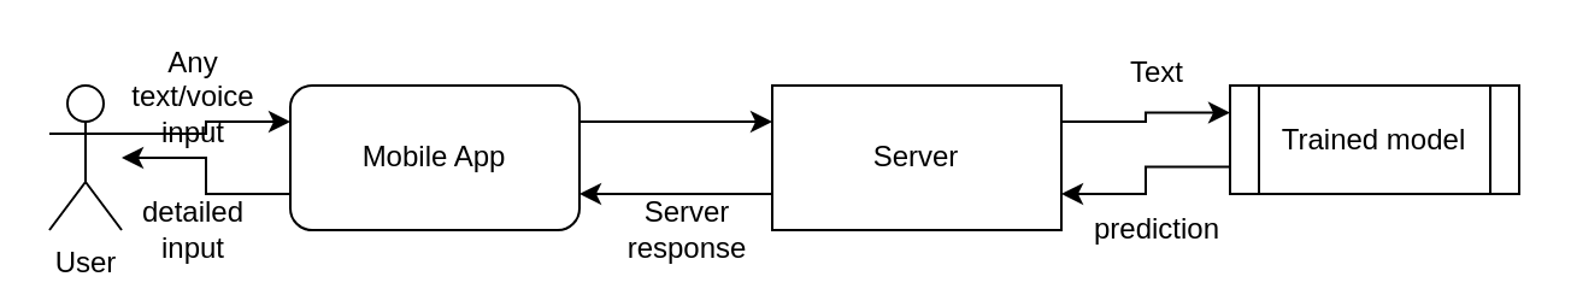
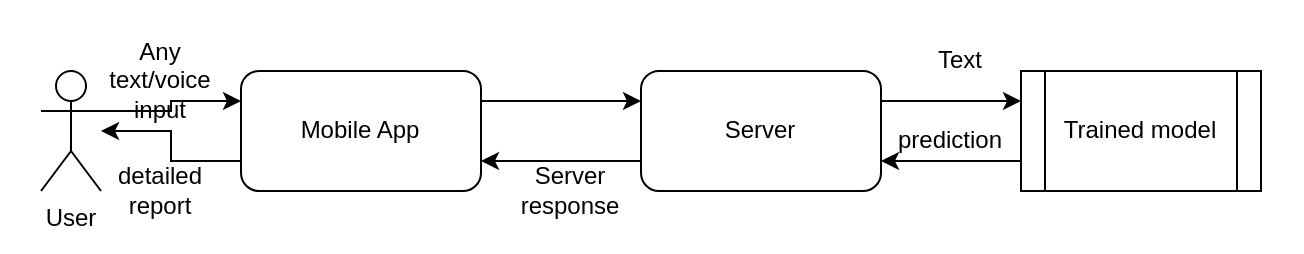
  <mxCell id="0" />
  <mxCell id="1" parent="0" />
  <mxCell id="2" style="edgeStyle=orthogonalEdgeStyle;rounded=0;orthogonalLoop=1;jettySize=auto;html=1;exitX=1;exitY=0.333;exitDx=0;exitDy=0;exitPerimeter=0;entryX=0;entryY=0.25;entryDx=0;entryDy=0;" edge="1" parent="1" source="3" target="6"><mxGeometry relative="1" as="geometry" /></mxCell>
  <mxCell id="3" value="User" style="shape=umlActor;verticalLabelPosition=bottom;verticalAlign=top;html=1;outlineConnect=0;" vertex="1" parent="1"><mxGeometry x="20" y="35" width="30" height="60" as="geometry" /></mxCell>
  <mxCell id="4" style="edgeStyle=orthogonalEdgeStyle;rounded=0;orthogonalLoop=1;jettySize=auto;html=1;exitX=1;exitY=0.25;exitDx=0;exitDy=0;entryX=0;entryY=0.25;entryDx=0;entryDy=0;" edge="1" parent="1" source="6" target="10"><mxGeometry relative="1" as="geometry" /></mxCell>
  <mxCell id="5" style="edgeStyle=orthogonalEdgeStyle;rounded=0;orthogonalLoop=1;jettySize=auto;html=1;exitX=0;exitY=0.75;exitDx=0;exitDy=0;" edge="1" parent="1" source="6" target="3"><mxGeometry relative="1" as="geometry" /></mxCell>
  <mxCell id="6" value="Mobile App" style="whiteSpace=wrap;html=1;rounded=1;" vertex="1" parent="1"><mxGeometry x="120" y="35" width="120" height="60" as="geometry" /></mxCell>
  <mxCell id="7" value="Any text/voice input" style="text;html=1;strokeColor=none;fillColor=none;align=center;verticalAlign=middle;whiteSpace=wrap;rounded=0;" vertex="1" parent="1"><mxGeometry x="60" y="30" width="40" height="20" as="geometry" /></mxCell>
  <mxCell id="8" style="edgeStyle=orthogonalEdgeStyle;rounded=0;orthogonalLoop=1;jettySize=auto;html=1;exitX=1;exitY=0.25;exitDx=0;exitDy=0;entryX=0;entryY=0.25;entryDx=0;entryDy=0;" edge="1" parent="1" source="10" target="12"><mxGeometry relative="1" as="geometry" /></mxCell>
  <mxCell id="9" style="edgeStyle=orthogonalEdgeStyle;rounded=0;orthogonalLoop=1;jettySize=auto;html=1;exitX=0;exitY=0.75;exitDx=0;exitDy=0;entryX=1;entryY=0.75;entryDx=0;entryDy=0;" edge="1" parent="1" source="10" target="6"><mxGeometry relative="1" as="geometry" /></mxCell>
- <mxCell id="10" value="Server" style="rounded=0;whiteSpace=wrap;html=1;" vertex="1" parent="1"><mxGeometry x="320" y="35" width="120" height="60" as="geometry" /></mxCell>
+ <mxCell id="10" value="Server" style="whiteSpace=wrap;html=1;rounded=1;" vertex="1" parent="1"><mxGeometry x="320" y="35" width="120" height="60" as="geometry" /></mxCell>
  <mxCell id="11" style="edgeStyle=orthogonalEdgeStyle;rounded=0;orthogonalLoop=1;jettySize=auto;html=1;exitX=0;exitY=0.75;exitDx=0;exitDy=0;entryX=1;entryY=0.75;entryDx=0;entryDy=0;" edge="1" parent="1" source="12" target="10"><mxGeometry relative="1" as="geometry" /></mxCell>
- <mxCell id="12" value="Trained model" style="shape=process;whiteSpace=wrap;html=1;backgroundOutline=1;" vertex="1" parent="1"><mxGeometry x="510" y="35" width="120" height="45" as="geometry" /></mxCell>
+ <mxCell id="12" value="Trained model" style="shape=process;whiteSpace=wrap;html=1;backgroundOutline=1;" vertex="1" parent="1"><mxGeometry x="510" y="35" width="120" height="60" as="geometry" /></mxCell>
  <mxCell id="13" value="Server response" style="text;html=1;strokeColor=none;fillColor=none;align=center;verticalAlign=middle;whiteSpace=wrap;rounded=0;" vertex="1" parent="1"><mxGeometry x="265" y="85" width="40" height="20" as="geometry" /></mxCell>
  <mxCell id="14" value="Text" style="text;html=1;strokeColor=none;fillColor=none;align=center;verticalAlign=middle;whiteSpace=wrap;rounded=0;" vertex="1" parent="1"><mxGeometry x="460" y="20" width="40" height="20" as="geometry" /></mxCell>
- <mxCell id="15" value="prediction" style="text;html=1;strokeColor=none;fillColor=none;align=center;verticalAlign=middle;whiteSpace=wrap;rounded=0;" vertex="1" parent="1"><mxGeometry x="460" y="85" width="40" height="20" as="geometry" /></mxCell>
- <mxCell id="16" value="detailed input" style="text;html=1;strokeColor=none;fillColor=none;align=center;verticalAlign=middle;whiteSpace=wrap;rounded=0;" vertex="1" parent="1"><mxGeometry x="60" y="85" width="40" height="20" as="geometry" /></mxCell>
+ <mxCell id="15" value="prediction" style="text;html=1;strokeColor=none;fillColor=none;align=center;verticalAlign=middle;whiteSpace=wrap;rounded=0;" vertex="1" parent="1"><mxGeometry x="455" y="60" width="40" height="20" as="geometry" /></mxCell>
+ <mxCell id="16" value="detailed report" style="text;html=1;strokeColor=none;fillColor=none;align=center;verticalAlign=middle;whiteSpace=wrap;rounded=0;" vertex="1" parent="1"><mxGeometry x="60" y="85" width="40" height="20" as="geometry" /></mxCell>
